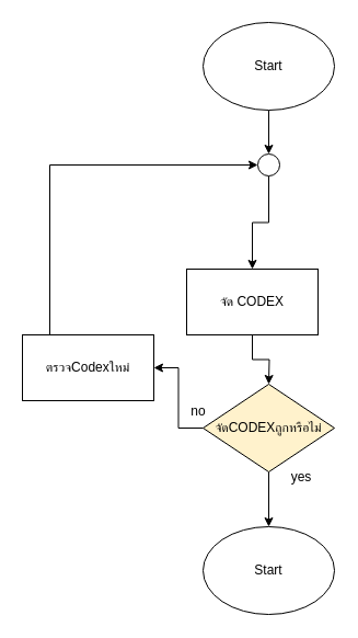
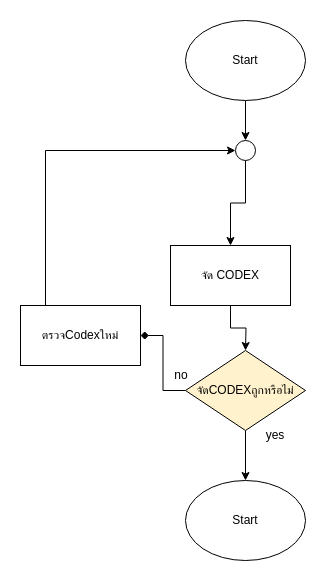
  <mxCell id="0" />
  <mxCell id="1" parent="0" />
  <mxCell id="2" value="" style="edgeStyle=orthogonalEdgeStyle;rounded=0;orthogonalLoop=1;jettySize=auto;html=1;" edge="1" parent="1" source="3" target="12"><mxGeometry relative="1" as="geometry" /></mxCell>
  <mxCell id="3" value="Start" style="ellipse;whiteSpace=wrap;html=1;" vertex="1" parent="1"><mxGeometry x="185" y="20" width="120" height="80" as="geometry" /></mxCell>
  <mxCell id="4" value="" style="edgeStyle=orthogonalEdgeStyle;rounded=0;orthogonalLoop=1;jettySize=auto;html=1;" edge="1" parent="1" source="5"><mxGeometry relative="1" as="geometry"><mxPoint x="245" y="350" as="targetPoint" /></mxGeometry></mxCell>
  <mxCell id="5" value="จัด&amp;nbsp;CODEX" style="rounded=0;whiteSpace=wrap;html=1;" vertex="1" parent="1"><mxGeometry x="170" y="245" width="120" height="60" as="geometry" /></mxCell>
- <mxCell id="6" value="" style="edgeStyle=orthogonalEdgeStyle;rounded=0;orthogonalLoop=1;jettySize=auto;html=1;" edge="1" parent="1" source="8" target="10"><mxGeometry relative="1" as="geometry" /></mxCell>
+ <mxCell id="6" value="" style="edgeStyle=orthogonalEdgeStyle;rounded=0;orthogonalLoop=1;jettySize=auto;html=1;endArrow=diamond;" edge="1" parent="1" source="8" target="10"><mxGeometry relative="1" as="geometry" /></mxCell>
  <mxCell id="7" value="" style="edgeStyle=orthogonalEdgeStyle;rounded=0;orthogonalLoop=1;jettySize=auto;html=1;" edge="1" parent="1" source="8" target="13"><mxGeometry relative="1" as="geometry" /></mxCell>
  <mxCell id="8" value="จัดCODEXถูกหรือไม่" style="rhombus;whiteSpace=wrap;html=1;fillColor=#fff2cc;" vertex="1" parent="1"><mxGeometry x="185" y="350" width="120" height="80" as="geometry" /></mxCell>
  <mxCell id="9" value="" style="edgeStyle=orthogonalEdgeStyle;rounded=0;orthogonalLoop=1;jettySize=auto;html=1;entryX=0;entryY=0.5;entryDx=0;entryDy=0;" edge="1" parent="1" source="10" target="12"><mxGeometry relative="1" as="geometry"><mxPoint x="45" y="250" as="targetPoint" /><Array as="points"><mxPoint x="45" y="150" /></Array></mxGeometry></mxCell>
  <mxCell id="10" value="ตรวจCodexใหม่" style="whiteSpace=wrap;html=1;" vertex="1" parent="1"><mxGeometry x="20" y="305" width="120" height="60" as="geometry" /></mxCell>
  <mxCell id="11" value="" style="edgeStyle=orthogonalEdgeStyle;rounded=0;orthogonalLoop=1;jettySize=auto;html=1;" edge="1" parent="1" source="12" target="5"><mxGeometry relative="1" as="geometry" /></mxCell>
  <mxCell id="12" value="" style="ellipse;whiteSpace=wrap;html=1;aspect=fixed;" vertex="1" parent="1"><mxGeometry x="235" y="140" width="20" height="20" as="geometry" /></mxCell>
  <mxCell id="13" value="Start" style="ellipse;whiteSpace=wrap;html=1;" vertex="1" parent="1"><mxGeometry x="185" y="480" width="120" height="80" as="geometry" /></mxCell>
  <mxCell id="14" value="no" style="text;html=1;align=center;verticalAlign=middle;whiteSpace=wrap;rounded=0;" vertex="1" parent="1"><mxGeometry x="151" y="360" width="60" height="30" as="geometry" /></mxCell>
  <mxCell id="15" value="yes" style="text;html=1;align=center;verticalAlign=middle;whiteSpace=wrap;rounded=0;" vertex="1" parent="1"><mxGeometry x="245" y="420" width="60" height="30" as="geometry" /></mxCell>
